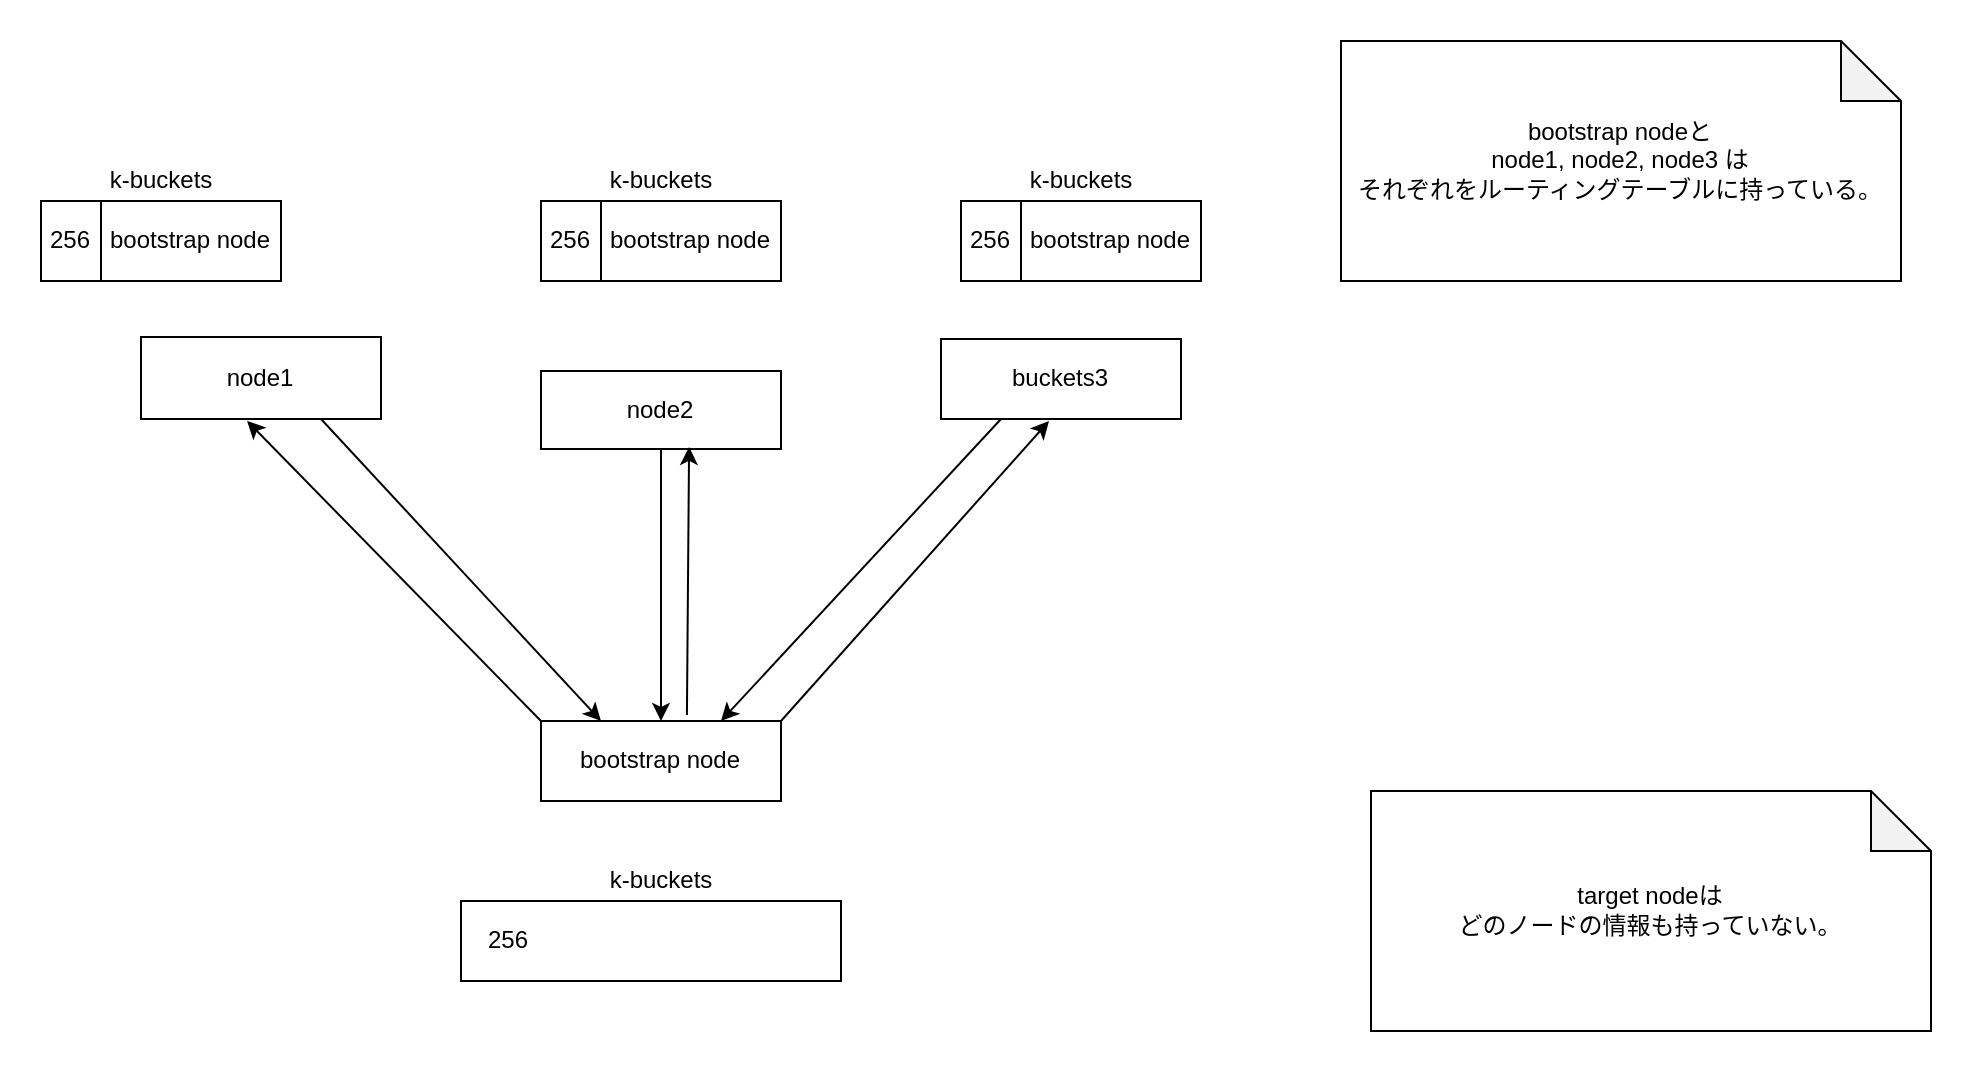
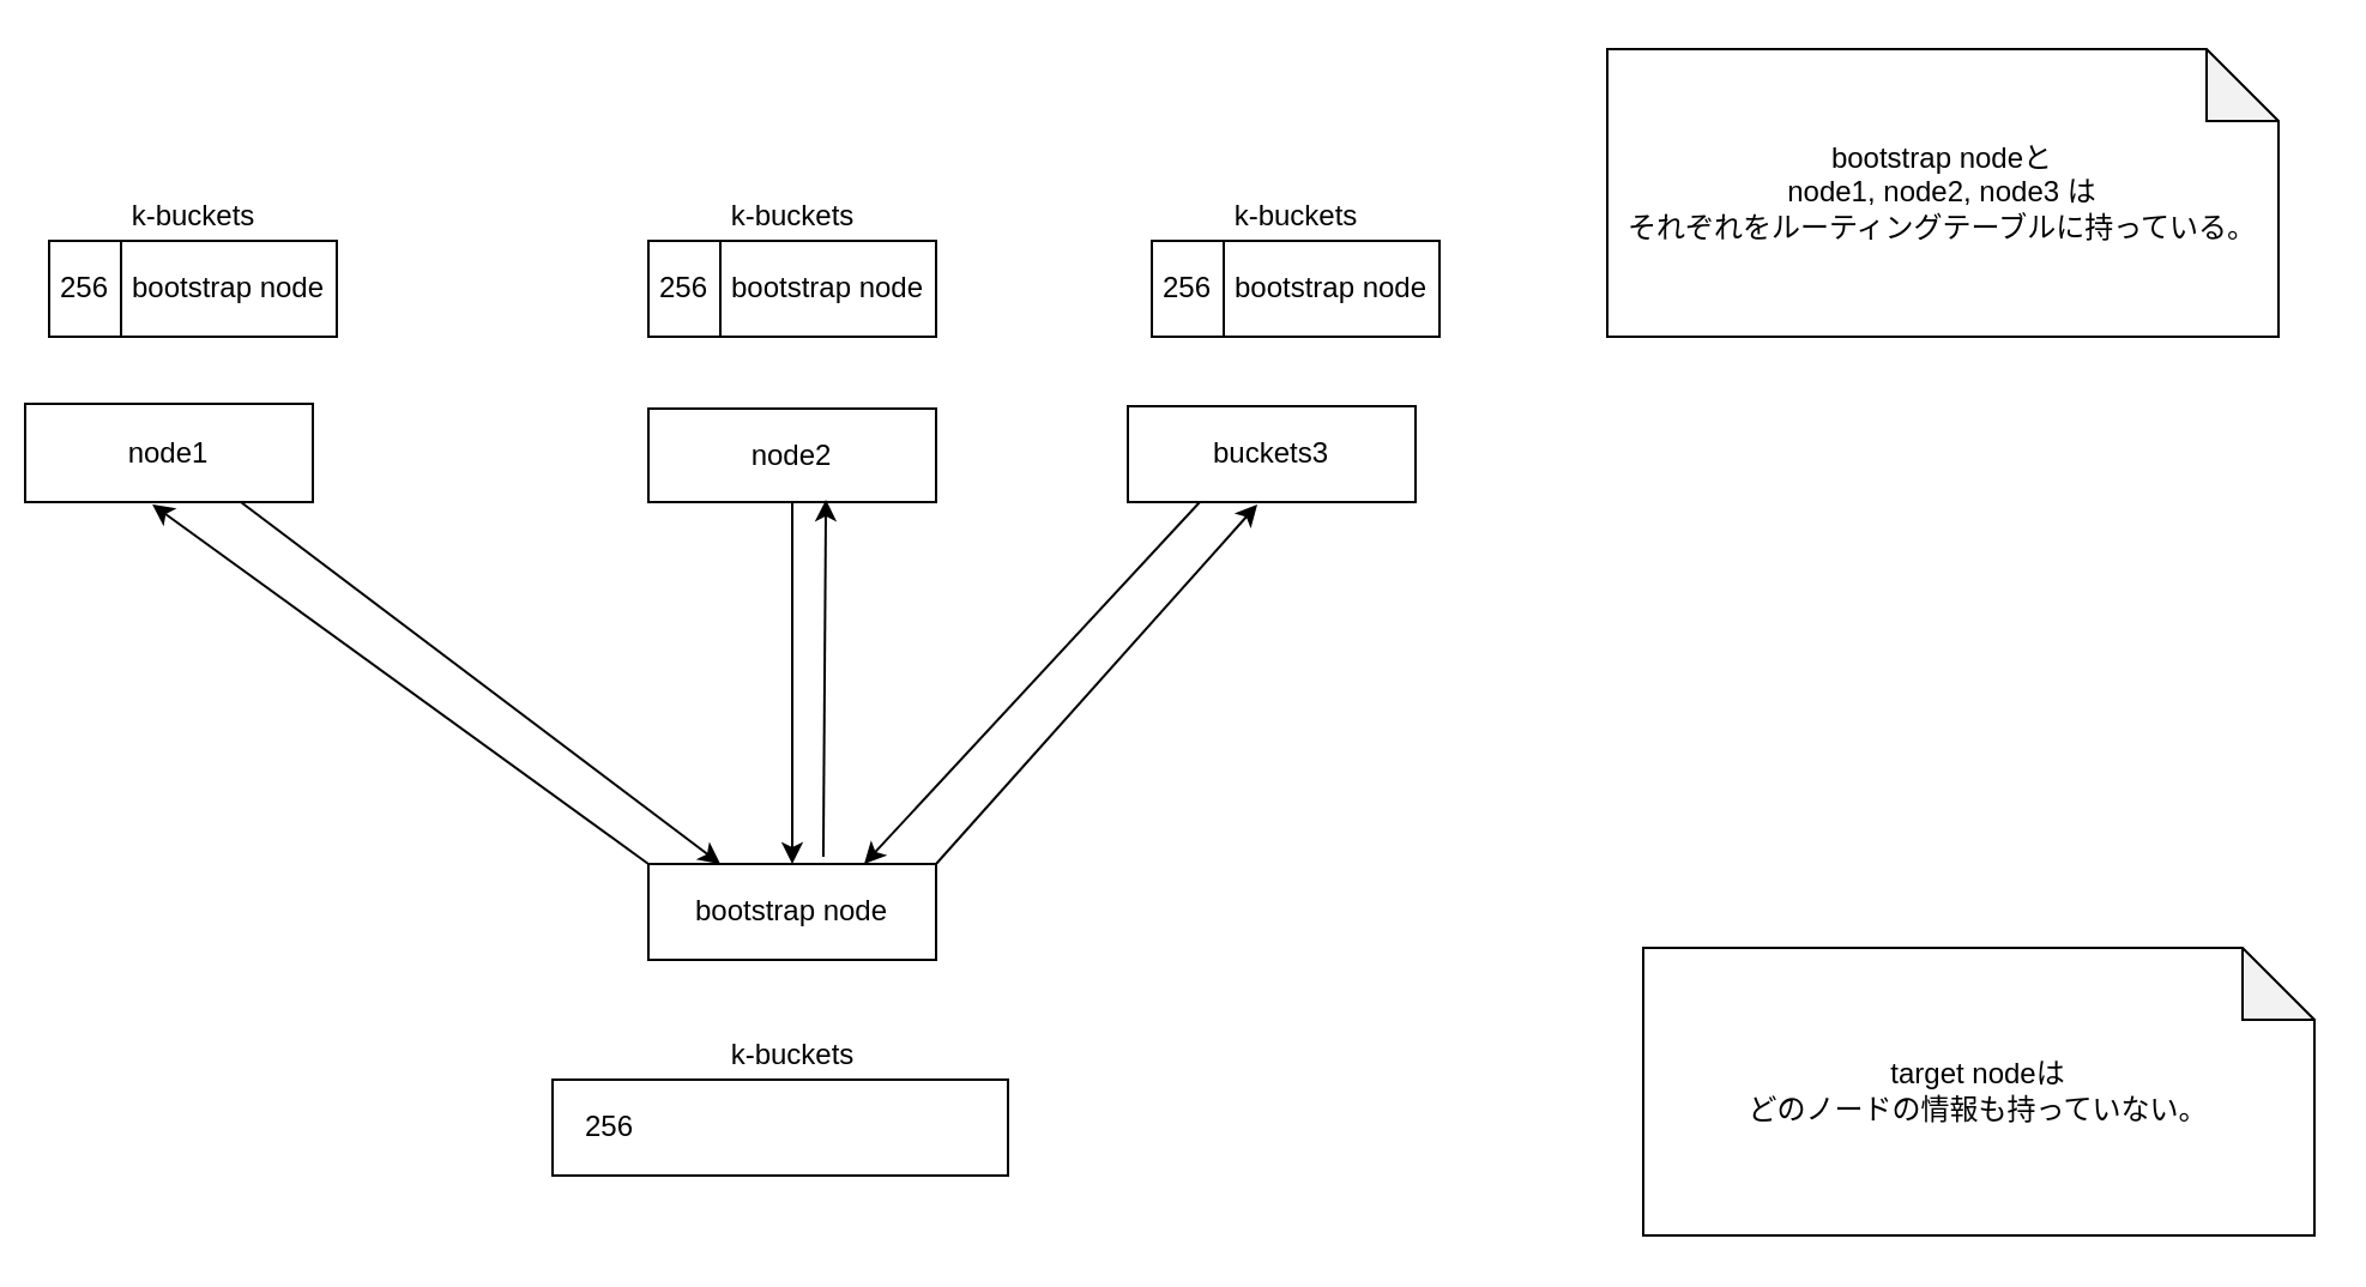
  <mxCell id="0" />
  <mxCell id="1" parent="0" />
- <mxCell id="2" value="node1" style="rounded=0;whiteSpace=wrap;html=1;" parent="1" vertex="1"><mxGeometry x="70" y="168" width="120" height="41" as="geometry" /></mxCell>
- <mxCell id="3" value="node2" style="rounded=0;whiteSpace=wrap;html=1;" parent="1" vertex="1"><mxGeometry x="270" y="185" width="120" height="39" as="geometry" /></mxCell>
+ <mxCell id="2" value="node1" style="rounded=0;whiteSpace=wrap;html=1;" parent="1" vertex="1"><mxGeometry x="10" y="168" width="120" height="41" as="geometry" /></mxCell>
+ <mxCell id="3" value="node2" style="rounded=0;whiteSpace=wrap;html=1;" parent="1" vertex="1"><mxGeometry x="270" y="170" width="120" height="39" as="geometry" /></mxCell>
  <mxCell id="4" value="buckets3" style="rounded=0;whiteSpace=wrap;html=1;" parent="1" vertex="1"><mxGeometry x="470" y="169" width="120" height="40" as="geometry" /></mxCell>
  <mxCell id="5" value="bootstrap node" style="rounded=0;whiteSpace=wrap;html=1;" parent="1" vertex="1"><mxGeometry x="270" y="360" width="120" height="40" as="geometry" /></mxCell>
  <mxCell id="6" value="" style="endArrow=classic;html=1;fontSize=18;exitX=0.75;exitY=1;exitDx=0;exitDy=0;entryX=0.25;entryY=0;entryDx=0;entryDy=0;" parent="1" edge="1" target="5" source="2"><mxGeometry x="-80" y="-261" width="50" height="50" as="geometry"><mxPoint y="230" as="sourcePoint" x="150" /><mxPoint x="330" y="360" as="targetPoint" /></mxGeometry></mxCell>
  <mxCell id="7" value="bootstrap nodeと&lt;br&gt;node1, node2, node3 は&lt;br&gt;それぞれをルーティングテーブルに持っている。" style="shape=note;whiteSpace=wrap;html=1;backgroundOutline=1;darkOpacity=0.05;" parent="1" vertex="1"><mxGeometry x="670" y="20" width="280" height="120" as="geometry" /></mxCell>
  <mxCell id="8" value="" style="endArrow=classic;html=1;fontSize=18;exitX=0.5;exitY=1;exitDx=0;exitDy=0;entryX=0.5;entryY=0;entryDx=0;entryDy=0;" edge="1" parent="1" source="3" target="5"><mxGeometry x="-70" y="-251" width="50" height="50" as="geometry"><mxPoint x="170" y="219" as="sourcePoint" /><mxPoint x="280" y="370" as="targetPoint" /></mxGeometry></mxCell>
  <mxCell id="9" value="" style="endArrow=classic;html=1;fontSize=18;exitX=0.25;exitY=1;exitDx=0;exitDy=0;entryX=0.75;entryY=0;entryDx=0;entryDy=0;" edge="1" parent="1" source="4" target="5"><mxGeometry x="-60" y="-241" width="50" height="50" as="geometry"><mxPoint x="340" y="219" as="sourcePoint" /><mxPoint x="340" y="370" as="targetPoint" /></mxGeometry></mxCell>
  <mxCell id="10" value="" style="endArrow=classic;html=1;fontSize=18;exitX=0;exitY=0;exitDx=0;exitDy=0;entryX=0.442;entryY=1.024;entryDx=0;entryDy=0;entryPerimeter=0;" edge="1" parent="1" source="5" target="2"><mxGeometry x="-70" y="-251" width="50" height="50" as="geometry"><mxPoint x="170" y="219" as="sourcePoint" /><mxPoint x="120" y="350" as="targetPoint" /></mxGeometry></mxCell>
  <mxCell id="11" value="" style="endArrow=classic;html=1;fontSize=18;entryX=0.45;entryY=1.025;entryDx=0;entryDy=0;entryPerimeter=0;exitX=1;exitY=0;exitDx=0;exitDy=0;" edge="1" parent="1" source="5" target="4"><mxGeometry x="-50" y="-231" width="50" height="50" as="geometry"><mxPoint x="490" y="340" as="sourcePoint" /><mxPoint x="370" y="370" as="targetPoint" /></mxGeometry></mxCell>
  <mxCell id="12" value="" style="endArrow=classic;html=1;fontSize=18;entryX=0.617;entryY=0.974;entryDx=0;entryDy=0;entryPerimeter=0;exitX=0.608;exitY=-0.075;exitDx=0;exitDy=0;exitPerimeter=0;" edge="1" parent="1" source="5" target="3"><mxGeometry x="-60" y="-241" width="50" height="50" as="geometry"><mxPoint x="430" y="230" as="sourcePoint" /><mxPoint x="340" y="370" as="targetPoint" /></mxGeometry></mxCell>
  <mxCell id="13" value="" style="shape=table;html=1;whiteSpace=wrap;startSize=0;container=1;collapsible=0;childLayout=tableLayout;" vertex="1" parent="1"><mxGeometry x="20" y="100" width="120" height="40" as="geometry" /></mxCell>
  <mxCell id="14" value="" style="shape=partialRectangle;html=1;whiteSpace=wrap;collapsible=0;dropTarget=0;pointerEvents=0;fillColor=none;top=0;left=0;bottom=0;right=0;points=[[0,0.5],[1,0.5]];portConstraint=eastwest;" vertex="1" parent="13"><mxGeometry width="120" height="40" as="geometry" /></mxCell>
  <mxCell id="15" value="256" style="shape=partialRectangle;html=1;whiteSpace=wrap;connectable=0;overflow=hidden;fillColor=none;top=0;left=0;bottom=0;right=0;" vertex="1" parent="14"><mxGeometry width="30" height="40" as="geometry" /></mxCell>
  <mxCell id="16" value="bootstrap node" style="shape=partialRectangle;html=1;whiteSpace=wrap;connectable=0;overflow=hidden;fillColor=none;top=0;left=0;bottom=0;right=0;" vertex="1" parent="14"><mxGeometry x="30" width="90" height="40" as="geometry" /></mxCell>
  <mxCell id="17" value="k-buckets" style="text;html=1;align=center;verticalAlign=middle;resizable=0;points=[];autosize=1;" vertex="1" parent="1"><mxGeometry x="45" y="80" width="70" height="20" as="geometry" /></mxCell>
  <mxCell id="18" value="" style="shape=table;html=1;whiteSpace=wrap;startSize=0;container=1;collapsible=0;childLayout=tableLayout;" vertex="1" parent="1"><mxGeometry x="270" y="100" width="120" height="40" as="geometry" /></mxCell>
  <mxCell id="19" value="" style="shape=partialRectangle;html=1;whiteSpace=wrap;collapsible=0;dropTarget=0;pointerEvents=0;fillColor=none;top=0;left=0;bottom=0;right=0;points=[[0,0.5],[1,0.5]];portConstraint=eastwest;" vertex="1" parent="18"><mxGeometry width="120" height="40" as="geometry" /></mxCell>
  <mxCell id="20" value="256" style="shape=partialRectangle;html=1;whiteSpace=wrap;connectable=0;overflow=hidden;fillColor=none;top=0;left=0;bottom=0;right=0;" vertex="1" parent="19"><mxGeometry width="30" height="40" as="geometry" /></mxCell>
  <mxCell id="21" value="bootstrap node" style="shape=partialRectangle;html=1;whiteSpace=wrap;connectable=0;overflow=hidden;fillColor=none;top=0;left=0;bottom=0;right=0;" vertex="1" parent="19"><mxGeometry x="30" width="90" height="40" as="geometry" /></mxCell>
  <mxCell id="22" value="k-buckets" style="text;html=1;align=center;verticalAlign=middle;resizable=0;points=[];autosize=1;" vertex="1" parent="1"><mxGeometry x="295" y="80" width="70" height="20" as="geometry" /></mxCell>
  <mxCell id="23" value="" style="shape=table;html=1;whiteSpace=wrap;startSize=0;container=1;collapsible=0;childLayout=tableLayout;" vertex="1" parent="1"><mxGeometry x="480" y="100" width="120" height="40" as="geometry" /></mxCell>
  <mxCell id="24" value="" style="shape=partialRectangle;html=1;whiteSpace=wrap;collapsible=0;dropTarget=0;pointerEvents=0;fillColor=none;top=0;left=0;bottom=0;right=0;points=[[0,0.5],[1,0.5]];portConstraint=eastwest;" vertex="1" parent="23"><mxGeometry width="120" height="40" as="geometry" /></mxCell>
  <mxCell id="25" value="256" style="shape=partialRectangle;html=1;whiteSpace=wrap;connectable=0;overflow=hidden;fillColor=none;top=0;left=0;bottom=0;right=0;" vertex="1" parent="24"><mxGeometry width="30" height="40" as="geometry" /></mxCell>
  <mxCell id="26" value="bootstrap node" style="shape=partialRectangle;html=1;whiteSpace=wrap;connectable=0;overflow=hidden;fillColor=none;top=0;left=0;bottom=0;right=0;" vertex="1" parent="24"><mxGeometry x="30" width="90" height="40" as="geometry" /></mxCell>
  <mxCell id="27" value="k-buckets" style="text;html=1;align=center;verticalAlign=middle;resizable=0;points=[];autosize=1;" vertex="1" parent="1"><mxGeometry x="505" y="80" width="70" height="20" as="geometry" /></mxCell>
  <mxCell id="28" value="" style="shape=table;html=1;whiteSpace=wrap;startSize=0;container=1;collapsible=0;childLayout=tableLayout;" vertex="1" parent="1"><mxGeometry x="230" width="190" height="40" as="geometry" y="450" /></mxCell>
  <mxCell id="29" value="" style="shape=partialRectangle;html=1;whiteSpace=wrap;collapsible=0;dropTarget=0;pointerEvents=0;fillColor=none;top=0;left=0;bottom=0;right=0;points=[[0,0.5],[1,0.5]];portConstraint=eastwest;" vertex="1" parent="28"><mxGeometry width="190" height="40" as="geometry" /></mxCell>
  <mxCell id="30" value="256" style="shape=partialRectangle;html=1;whiteSpace=wrap;connectable=0;overflow=hidden;fillColor=none;top=0;left=0;bottom=0;right=0;" vertex="1" parent="29"><mxGeometry width="48" height="40" as="geometry" /></mxCell>
  <mxCell id="31" value="k-buckets" style="text;html=1;align=center;verticalAlign=middle;resizable=0;points=[];autosize=1;" vertex="1" parent="1"><mxGeometry x="295" y="430" width="70" height="20" as="geometry" /></mxCell>
  <mxCell id="32" value="target nodeは&lt;br&gt;どのノードの情報も持っていない。" style="shape=note;whiteSpace=wrap;html=1;backgroundOutline=1;darkOpacity=0.05;" vertex="1" parent="1"><mxGeometry x="685" y="395" width="280" height="120" as="geometry" /></mxCell>
